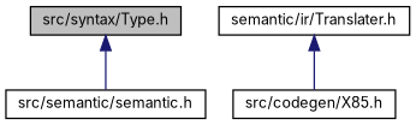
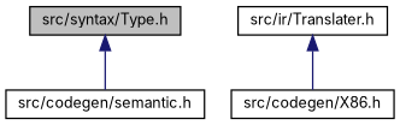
  digraph {
    fontname=Inter
    node [color=black fillcolor=white fontname=Inter fontsize=10 shape=record style=filled]
    edge [color=midnightblue dir=back fontname=Inter fontsize=10 labelfontname=Helvetica labelfontsize=10 style=solid]
    n1 [fillcolor=grey75 fontcolor=black height=0.2 label="src/syntax/Type.h" width=0.4]
-   n2 [height=0.2 label="src/semantic/semantic.h" width=0.4]
-   n3 [height=0.2 label="semantic/ir/Translater.h" width=0.4]
-   n4 [height=0.2 label="src/codegen/X85.h" width=0.4]
+   n2 [height=0.2 label="src/codegen/semantic.h" width=0.4]
+   n3 [height=0.2 label="src/ir/Translater.h" width=0.4]
+   n4 [height=0.2 label="src/codegen/X86.h" width=0.4]
    n1 -> n2
    n3 -> n4
  }
